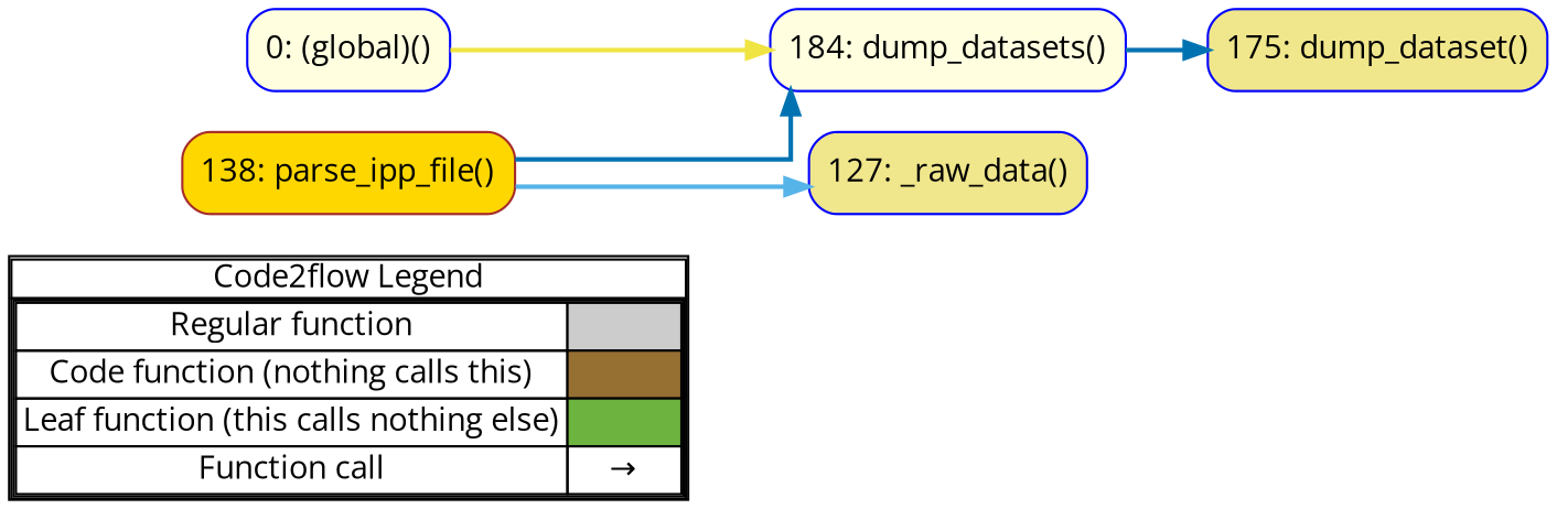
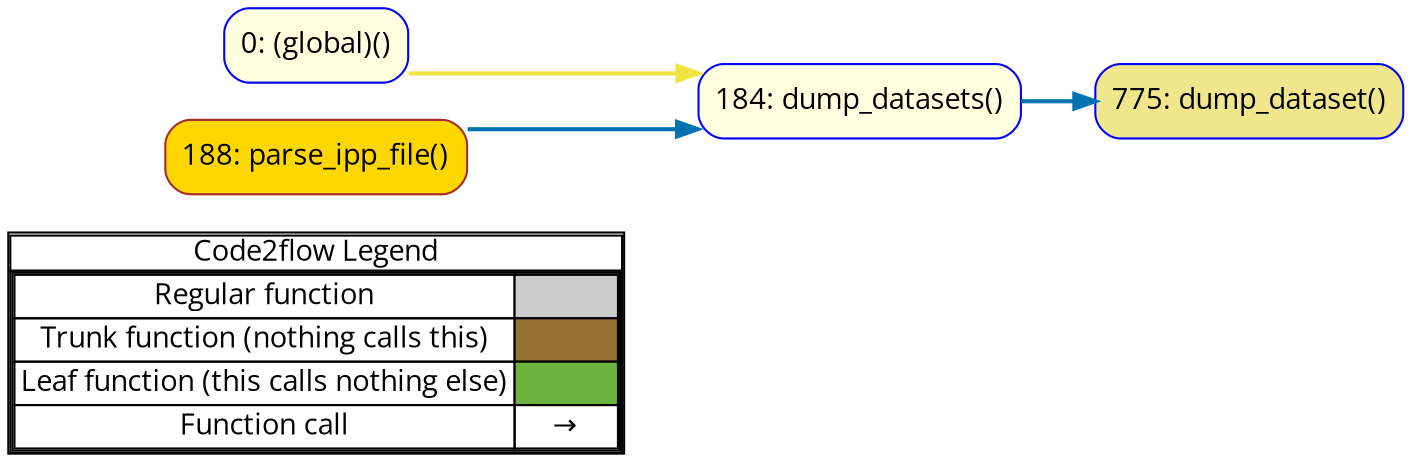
  digraph {
    concentrate=true
    fontname="Open Sans"
    rankdir=LR
    splines=ortho
    node [fontname="Open Sans" shape=rect color=blue fillcolor=lightyellow style="rounded,filled"]
    edge [color="#0072B2" fontname="Open Sans" penwidth=2]
-   n1 [label=<         <table cellspacing="0" cellpadding="0" border="1"><tr><td>Code2flow Legend</td></tr><tr><td>         <table cellspacing="0">         <tr><td>Regular function</td><td width="50px" bgcolor='#cccccc'></td></tr>         <tr><td>Code function (nothing calls this)</td><td bgcolor='#966F33'></td></tr>         <tr><td>Leaf function (this calls nothing else)</td><td bgcolor='#6db33f'></td></tr>         <tr><td>Function call</td><td><font color='black'>&#8594;</font></td></tr>         </table></td></tr></table>         > margin=0 shape=none color="" fillcolor="" style=""]
+   n1 [label=<         <table cellspacing="0" cellpadding="0" border="1"><tr><td>Code2flow Legend</td></tr><tr><td>         <table cellspacing="0">         <tr><td>Regular function</td><td width="50px" bgcolor='#cccccc'></td></tr>         <tr><td>Trunk function (nothing calls this)</td><td bgcolor='#966F33'></td></tr>         <tr><td>Leaf function (this calls nothing else)</td><td bgcolor='#6db33f'></td></tr>         <tr><td>Function call</td><td><font color='black'>&#8594;</font></td></tr>         </table></td></tr></table>         > margin=0 shape=none color="" fillcolor="" style=""]
    n2 [label="0: (global)()"]
-   n3 [fillcolor=khaki label="127: _raw_data()"]
-   n4 [fillcolor=khaki label="175: dump_dataset()"]
+   n4 [fillcolor=khaki label="775: dump_dataset()"]
    n5 [label="184: dump_datasets()"]
-   n6 [color=brown fillcolor=gold label="138: parse_ipp_file()"]
+   n6 [color=brown fillcolor=gold label="188: parse_ipp_file()"]
    subgraph sub_1 {
      label=legend
      rank=min
      n1
    }
    subgraph sub_2 {
      label="File: convert"
      style=dotted
      n2
-     n3
      n4
      n5
      n6
    }
    n2 -> n5 [color="#F0E442"]
    n5 -> n4
-   n6 -> n3 [color="#56B4E9"]
    n6 -> n5
  }
